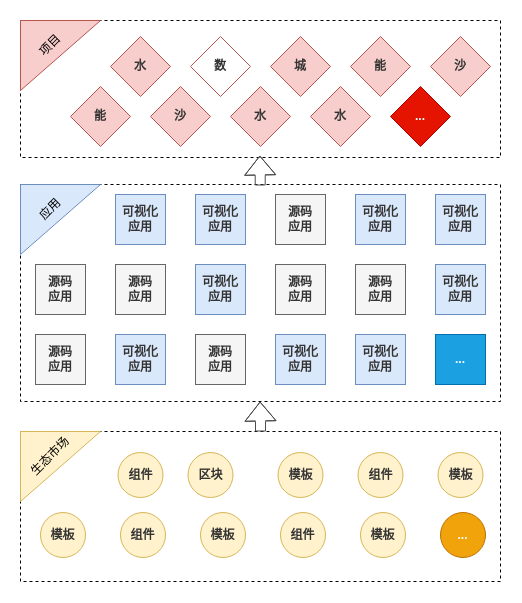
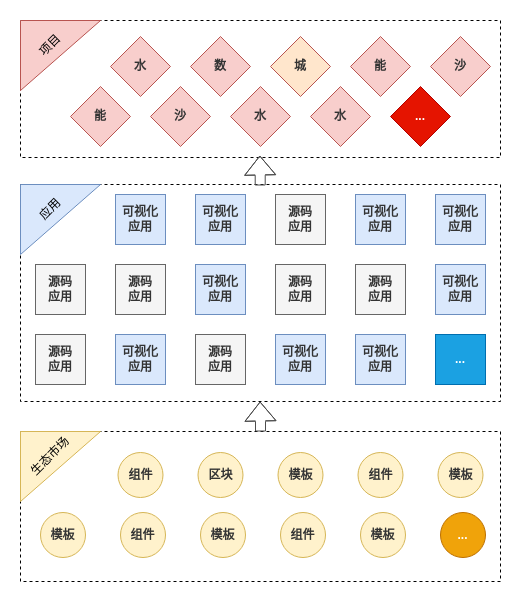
  <mxCell id="0" />
  <mxCell id="1" parent="0" />
  <mxCell id="2" value="" style="rounded=0;whiteSpace=wrap;html=1;fillColor=none;fontStyle=1;fontColor=#333333;dashed=1;" vertex="1" parent="1"><mxGeometry x="20" y="20" width="480" height="137" as="geometry" /></mxCell>
  <mxCell id="3" value="" style="rounded=0;whiteSpace=wrap;html=1;fillColor=none;fontStyle=1;fontColor=#333333;dashed=1;" vertex="1" parent="1"><mxGeometry x="20" y="184" width="480" height="217" as="geometry" /></mxCell>
  <mxCell id="4" value="水" style="rhombus;whiteSpace=wrap;html=1;fillColor=#f8cecc;strokeColor=#b85450;fontStyle=1;fontColor=#333333;" vertex="1" parent="1"><mxGeometry x="110" y="36" width="60" height="60" as="geometry" /></mxCell>
- <mxCell id="5" value="数" style="rhombus;whiteSpace=wrap;html=1;fillColor=#ffffff;strokeColor=#b85450;fontStyle=1;fontColor=#333333;" vertex="1" parent="1"><mxGeometry x="190" y="36" width="60" height="60" as="geometry" /></mxCell>
- <mxCell id="6" value="城" style="rhombus;whiteSpace=wrap;html=1;fillColor=#f8cecc;strokeColor=#b85450;fontStyle=1;fontColor=#333333;" vertex="1" parent="1"><mxGeometry x="270" y="36" width="60" height="60" as="geometry" /></mxCell>
+ <mxCell id="5" value="数" style="rhombus;whiteSpace=wrap;html=1;fillColor=#f8cecc;strokeColor=#b85450;fontStyle=1;fontColor=#333333;" vertex="1" parent="1"><mxGeometry x="190" y="36" width="60" height="60" as="geometry" /></mxCell>
+ <mxCell id="6" value="城" style="rhombus;whiteSpace=wrap;html=1;fillColor=#ffe6cc;strokeColor=#b85450;fontStyle=1;fontColor=#333333;" vertex="1" parent="1"><mxGeometry x="270" y="36" width="60" height="60" as="geometry" /></mxCell>
  <mxCell id="7" value="能" style="rhombus;whiteSpace=wrap;html=1;fillColor=#f8cecc;strokeColor=#b85450;fontStyle=1;fontColor=#333333;" vertex="1" parent="1"><mxGeometry x="350" y="36" width="60" height="60" as="geometry" /></mxCell>
  <mxCell id="8" value="沙" style="rhombus;whiteSpace=wrap;html=1;fillColor=#f8cecc;strokeColor=#b85450;fontStyle=1;fontColor=#333333;" vertex="1" parent="1"><mxGeometry x="430" y="36" width="60" height="60" as="geometry" /></mxCell>
  <mxCell id="9" value="能" style="rhombus;whiteSpace=wrap;html=1;fillColor=#f8cecc;strokeColor=#b85450;fontStyle=1;fontColor=#333333;" vertex="1" parent="1"><mxGeometry x="70" y="86" width="60" height="60" as="geometry" /></mxCell>
  <mxCell id="10" value="沙" style="rhombus;whiteSpace=wrap;html=1;fillColor=#f8cecc;strokeColor=#b85450;fontStyle=1;fontColor=#333333;" vertex="1" parent="1"><mxGeometry x="150" y="86" width="60" height="60" as="geometry" /></mxCell>
  <mxCell id="11" value="水" style="rhombus;whiteSpace=wrap;html=1;fillColor=#f8cecc;strokeColor=#b85450;fontStyle=1;fontColor=#333333;" vertex="1" parent="1"><mxGeometry x="230" y="86" width="60" height="60" as="geometry" /></mxCell>
  <mxCell id="12" value="水" style="rhombus;whiteSpace=wrap;html=1;fillColor=#f8cecc;strokeColor=#b85450;fontStyle=1;fontColor=#333333;" vertex="1" parent="1"><mxGeometry x="310" y="86" width="60" height="60" as="geometry" /></mxCell>
  <mxCell id="13" value="..." style="rhombus;whiteSpace=wrap;html=1;fillColor=#e51400;strokeColor=#B20000;fontColor=#FFFFFF;fontStyle=1" vertex="1" parent="1"><mxGeometry x="390" y="86" width="60" height="60" as="geometry" /></mxCell>
  <mxCell id="14" value="可视化&lt;br&gt;应用" style="whiteSpace=wrap;html=1;aspect=fixed;fillColor=#dae8fc;strokeColor=#6c8ebf;fontStyle=1;fontColor=#333333;" vertex="1" parent="1"><mxGeometry x="115" y="194" width="50" height="50" as="geometry" /></mxCell>
  <mxCell id="15" value="可视化&lt;br style=&quot;border-color: var(--border-color);&quot;&gt;应用" style="whiteSpace=wrap;html=1;aspect=fixed;fillColor=#dae8fc;strokeColor=#6c8ebf;fontStyle=1;fontColor=#333333;" vertex="1" parent="1"><mxGeometry x="195" y="194" width="50" height="50" as="geometry" /></mxCell>
  <mxCell id="16" value="源码&lt;br style=&quot;border-color: var(--border-color);&quot;&gt;应用" style="whiteSpace=wrap;html=1;aspect=fixed;fillColor=#f5f5f5;fontColor=#333333;strokeColor=#666666;fontStyle=1" vertex="1" parent="1"><mxGeometry x="275" y="194" width="50" height="50" as="geometry" /></mxCell>
  <mxCell id="17" value="可视化&lt;br style=&quot;border-color: var(--border-color);&quot;&gt;应用" style="whiteSpace=wrap;html=1;aspect=fixed;fillColor=#dae8fc;strokeColor=#6c8ebf;fontStyle=1;fontColor=#333333;" vertex="1" parent="1"><mxGeometry x="355" y="194" width="50" height="50" as="geometry" /></mxCell>
  <mxCell id="18" value="可视化&lt;br style=&quot;border-color: var(--border-color);&quot;&gt;应用" style="whiteSpace=wrap;html=1;aspect=fixed;fillColor=#dae8fc;strokeColor=#6c8ebf;fontStyle=1;fontColor=#333333;" vertex="1" parent="1"><mxGeometry x="435" y="194" width="50" height="50" as="geometry" /></mxCell>
  <mxCell id="19" value="源码&lt;br style=&quot;border-color: var(--border-color);&quot;&gt;应用" style="whiteSpace=wrap;html=1;aspect=fixed;fillColor=#f5f5f5;fontColor=#333333;strokeColor=#666666;fontStyle=1" vertex="1" parent="1"><mxGeometry x="35" y="264" width="50" height="50" as="geometry" /></mxCell>
  <mxCell id="20" value="源码&lt;br style=&quot;border-color: var(--border-color);&quot;&gt;应用" style="whiteSpace=wrap;html=1;aspect=fixed;fillColor=#f5f5f5;fontColor=#333333;strokeColor=#666666;fontStyle=1" vertex="1" parent="1"><mxGeometry x="115" y="264" width="50" height="50" as="geometry" /></mxCell>
  <mxCell id="21" value="可视化&lt;br style=&quot;border-color: var(--border-color);&quot;&gt;应用" style="whiteSpace=wrap;html=1;aspect=fixed;fillColor=#dae8fc;strokeColor=#6c8ebf;fontStyle=1;fontColor=#333333;" vertex="1" parent="1"><mxGeometry x="195" y="264" width="50" height="50" as="geometry" /></mxCell>
  <mxCell id="22" value="源码&lt;br style=&quot;border-color: var(--border-color);&quot;&gt;应用" style="whiteSpace=wrap;html=1;aspect=fixed;fillColor=#f5f5f5;fontColor=#333333;strokeColor=#666666;fontStyle=1" vertex="1" parent="1"><mxGeometry x="275" y="264" width="50" height="50" as="geometry" /></mxCell>
  <mxCell id="23" value="源码&lt;br style=&quot;border-color: var(--border-color);&quot;&gt;应用" style="whiteSpace=wrap;html=1;aspect=fixed;fillColor=#f5f5f5;fontColor=#333333;strokeColor=#666666;fontStyle=1" vertex="1" parent="1"><mxGeometry x="355" y="264" width="50" height="50" as="geometry" /></mxCell>
  <mxCell id="24" value="可视化&lt;br style=&quot;border-color: var(--border-color);&quot;&gt;应用" style="whiteSpace=wrap;html=1;aspect=fixed;fillColor=#dae8fc;strokeColor=#6c8ebf;fontStyle=1;fontColor=#333333;" vertex="1" parent="1"><mxGeometry x="435" y="264" width="50" height="50" as="geometry" /></mxCell>
  <mxCell id="25" value="源码&lt;br style=&quot;border-color: var(--border-color);&quot;&gt;应用" style="whiteSpace=wrap;html=1;aspect=fixed;fillColor=#f5f5f5;fontColor=#333333;strokeColor=#666666;fontStyle=1" vertex="1" parent="1"><mxGeometry x="35" y="334" width="50" height="50" as="geometry" /></mxCell>
  <mxCell id="26" value="可视化&lt;br style=&quot;border-color: var(--border-color);&quot;&gt;应用" style="whiteSpace=wrap;html=1;aspect=fixed;fillColor=#dae8fc;strokeColor=#6c8ebf;fontStyle=1;fontColor=#333333;" vertex="1" parent="1"><mxGeometry x="115" y="334" width="50" height="50" as="geometry" /></mxCell>
  <mxCell id="27" value="源码&lt;br style=&quot;border-color: var(--border-color);&quot;&gt;应用" style="whiteSpace=wrap;html=1;aspect=fixed;fillColor=#f5f5f5;fontColor=#333333;strokeColor=#666666;fontStyle=1" vertex="1" parent="1"><mxGeometry x="195" y="334" width="50" height="50" as="geometry" /></mxCell>
  <mxCell id="28" value="可视化&lt;br style=&quot;border-color: var(--border-color);&quot;&gt;应用" style="whiteSpace=wrap;html=1;aspect=fixed;fillColor=#dae8fc;strokeColor=#6c8ebf;fontStyle=1;fontColor=#333333;" vertex="1" parent="1"><mxGeometry x="275" y="334" width="50" height="50" as="geometry" /></mxCell>
  <mxCell id="29" value="可视化&lt;br style=&quot;border-color: var(--border-color);&quot;&gt;应用" style="whiteSpace=wrap;html=1;aspect=fixed;fillColor=#dae8fc;strokeColor=#6c8ebf;fontStyle=1;fontColor=#333333;" vertex="1" parent="1"><mxGeometry x="355" y="334" width="50" height="50" as="geometry" /></mxCell>
  <mxCell id="30" value="&lt;font color=&quot;#ffffff&quot;&gt;...&lt;/font&gt;" style="whiteSpace=wrap;html=1;aspect=fixed;fillColor=#1ba1e2;strokeColor=#006EAF;fontColor=#333333;fontStyle=1" vertex="1" parent="1"><mxGeometry x="435" y="334" width="50" height="50" as="geometry" /></mxCell>
  <mxCell id="31" value="" style="rounded=0;whiteSpace=wrap;html=1;fillColor=none;fontStyle=1;fontColor=#333333;dashed=1;" vertex="1" parent="1"><mxGeometry x="20" y="431" width="480" height="150" as="geometry" /></mxCell>
  <mxCell id="32" value="组件" style="ellipse;whiteSpace=wrap;html=1;aspect=fixed;fillColor=#fff2cc;strokeColor=#d6b656;fontStyle=1;fontColor=#333333;" vertex="1" parent="1"><mxGeometry x="117.5" y="452" width="45" height="45" as="geometry" /></mxCell>
- <mxCell id="33" value="区块" style="ellipse;whiteSpace=wrap;html=1;aspect=fixed;fillColor=#fff2cc;strokeColor=#d6b656;fontStyle=1;fontColor=#333333;" vertex="1" parent="1"><mxGeometry x="187.5" y="452" width="45" height="45" as="geometry" /></mxCell>
+ <mxCell id="33" value="区块" style="ellipse;whiteSpace=wrap;html=1;aspect=fixed;fillColor=#fff2cc;strokeColor=#d6b656;fontStyle=1;fontColor=#333333;" vertex="1" parent="1"><mxGeometry x="197.5" y="452" width="45" height="45" as="geometry" /></mxCell>
  <mxCell id="34" value="模板" style="ellipse;whiteSpace=wrap;html=1;aspect=fixed;fillColor=#fff2cc;strokeColor=#d6b656;fontStyle=1;fontColor=#333333;" vertex="1" parent="1"><mxGeometry x="277.5" y="452" width="45" height="45" as="geometry" /></mxCell>
  <mxCell id="35" value="组件" style="ellipse;whiteSpace=wrap;html=1;aspect=fixed;fillColor=#fff2cc;strokeColor=#d6b656;fontStyle=1;fontColor=#333333;" vertex="1" parent="1"><mxGeometry x="357.5" y="452" width="45" height="45" as="geometry" /></mxCell>
  <mxCell id="36" value="模板" style="ellipse;whiteSpace=wrap;html=1;aspect=fixed;fillColor=#fff2cc;strokeColor=#d6b656;fontStyle=1;fontColor=#333333;" vertex="1" parent="1"><mxGeometry x="437.5" y="452" width="45" height="45" as="geometry" /></mxCell>
  <mxCell id="37" value="模板" style="ellipse;whiteSpace=wrap;html=1;aspect=fixed;fillColor=#fff2cc;strokeColor=#d6b656;fontStyle=1;fontColor=#333333;" vertex="1" parent="1"><mxGeometry x="40" y="512" width="45" height="45" as="geometry" /></mxCell>
  <mxCell id="38" value="组件" style="ellipse;whiteSpace=wrap;html=1;aspect=fixed;fillColor=#fff2cc;strokeColor=#d6b656;fontStyle=1;fontColor=#333333;" vertex="1" parent="1"><mxGeometry x="120" y="512" width="45" height="45" as="geometry" /></mxCell>
  <mxCell id="39" value="模板" style="ellipse;whiteSpace=wrap;html=1;aspect=fixed;fillColor=#fff2cc;strokeColor=#d6b656;fontStyle=1;fontColor=#333333;" vertex="1" parent="1"><mxGeometry x="200" y="512" width="45" height="45" as="geometry" /></mxCell>
  <mxCell id="40" value="组件" style="ellipse;whiteSpace=wrap;html=1;aspect=fixed;fillColor=#fff2cc;strokeColor=#d6b656;fontStyle=1;fontColor=#333333;" vertex="1" parent="1"><mxGeometry x="280" y="512" width="45" height="45" as="geometry" /></mxCell>
  <mxCell id="41" value="模板" style="ellipse;whiteSpace=wrap;html=1;aspect=fixed;fillColor=#fff2cc;strokeColor=#d6b656;fontStyle=1;fontColor=#333333;" vertex="1" parent="1"><mxGeometry x="360" y="512" width="45" height="45" as="geometry" /></mxCell>
  <mxCell id="42" value="&lt;font color=&quot;#ffffff&quot;&gt;...&lt;/font&gt;" style="ellipse;whiteSpace=wrap;html=1;aspect=fixed;fillColor=#f0a30a;strokeColor=#BD7000;fontColor=#333333;fontStyle=1" vertex="1" parent="1"><mxGeometry x="440" y="512" width="45" height="45" as="geometry" /></mxCell>
  <mxCell id="43" value="" style="verticalLabelPosition=bottom;verticalAlign=top;html=1;shape=mxgraph.basic.orthogonal_triangle;direction=south;fillColor=#f8cecc;strokeColor=#b85450;" vertex="1" parent="1"><mxGeometry x="20" y="20" width="80" height="70" as="geometry" /></mxCell>
  <mxCell id="44" value="" style="verticalLabelPosition=bottom;verticalAlign=top;html=1;shape=mxgraph.basic.orthogonal_triangle;direction=south;fillColor=#dae8fc;strokeColor=#6c8ebf;" vertex="1" parent="1"><mxGeometry x="20" y="184" width="80" height="70" as="geometry" /></mxCell>
  <mxCell id="45" value="" style="verticalLabelPosition=bottom;verticalAlign=top;html=1;shape=mxgraph.basic.orthogonal_triangle;direction=south;fillColor=#fff2cc;strokeColor=#d6b656;" vertex="1" parent="1"><mxGeometry x="20" y="431" width="80" height="70" as="geometry" /></mxCell>
  <mxCell id="46" value="项目" style="text;html=1;align=center;verticalAlign=middle;whiteSpace=wrap;rounded=0;rotation=-45;" vertex="1" parent="1"><mxGeometry x="20" y="30" width="60" height="30" as="geometry" /></mxCell>
  <mxCell id="47" value="应用" style="text;html=1;align=center;verticalAlign=middle;whiteSpace=wrap;rounded=0;rotation=-45;" vertex="1" parent="1"><mxGeometry x="20" y="194" width="60" height="30" as="geometry" /></mxCell>
  <mxCell id="48" value="生态市场" style="text;html=1;align=center;verticalAlign=middle;whiteSpace=wrap;rounded=0;rotation=-45;" vertex="1" parent="1"><mxGeometry x="20" y="441" width="60" height="30" as="geometry" /></mxCell>
  <mxCell id="49" value="" style="shape=flexArrow;endArrow=classic;html=1;rounded=0;strokeColor=#4D4D4D;" edge="1" parent="1"><mxGeometry width="50" height="50" relative="1" as="geometry"><mxPoint x="260" y="431" as="sourcePoint" /><mxPoint x="259.58" y="401" as="targetPoint" /><Array as="points"><mxPoint x="260" y="421" /></Array></mxGeometry></mxCell>
  <mxCell id="50" value="" style="shape=flexArrow;endArrow=classic;html=1;rounded=0;strokeColor=#4D4D4D;" edge="1" parent="1"><mxGeometry width="50" height="50" relative="1" as="geometry"><mxPoint x="259.71" y="185" as="sourcePoint" /><mxPoint x="259.29" y="155" as="targetPoint" /><Array as="points"><mxPoint x="259.71" y="175" /></Array></mxGeometry></mxCell>
